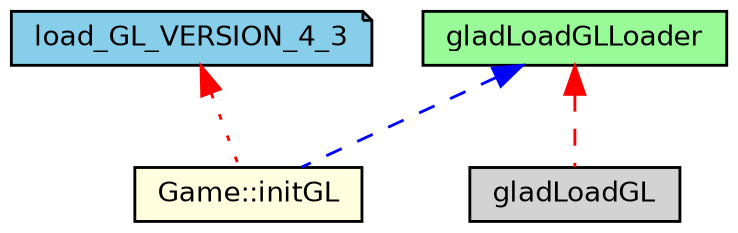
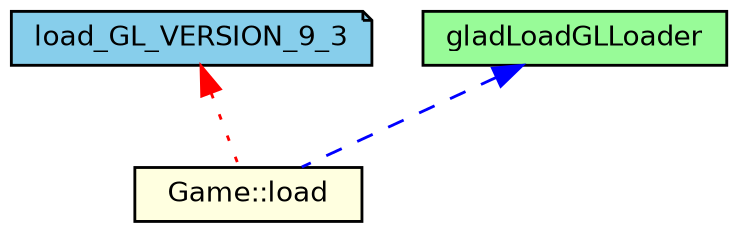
  digraph {
    rankdir=TB
    node [color=black fontname=Helvetica fontsize=10 shape=box style=filled]
    edge [color=red dir=back fontname=Helvetica fontsize=10 labelfontname=Helvetica labelfontsize=10 style=dashed]
-   n1 [fillcolor=skyblue fontcolor=black height=0.2 label=load_GL_VERSION_4_3 shape=note width=0.4]
-   n2 [fillcolor=lightyellow height=0.2 label="Game::initGL" width=0.4]
+   n1 [fillcolor=skyblue fontcolor=black height=0.2 label=load_GL_VERSION_9_3 shape=note width=0.4]
+   n2 [fillcolor=lightyellow height=0.2 label="Game::load" width=0.4]
    n3 [fillcolor=palegreen height=0.2 label=gladLoadGLLoader width=0.4]
-   n4 [fillcolor=lightgrey height=0.2 label=gladLoadGL width=0.4]
    n1 -> n2 [style=dotted]
    n3 -> n2 [color=blue]
-   n3 -> n4
  }
